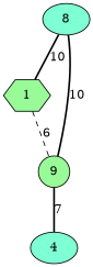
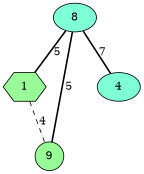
  graph {
    node [fillcolor=aquamarine shape=ellipse style=filled]
    edge [style=bold]
    n1 [label=8]
    1 [fillcolor=palegreen shape=hexagon]
    n3 [fillcolor=palegreen label=9 shape=circle]
    4
-   n1 -- 1 [label=10]
-   n1 -- n3 [label=10]
-   1 -- n3 [label=6 style=dashed]
-   n3 -- 4 [label=7]
+   n1 -- 1 [label=5]
+   n1 -- n3 [label=5]
+   1 -- n3 [label=4 style=dashed]
+   n1 -- 4 [label=7]
  }
